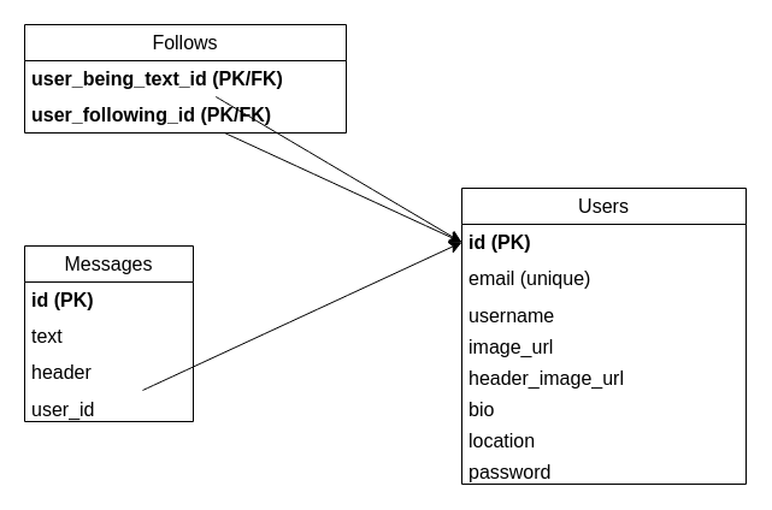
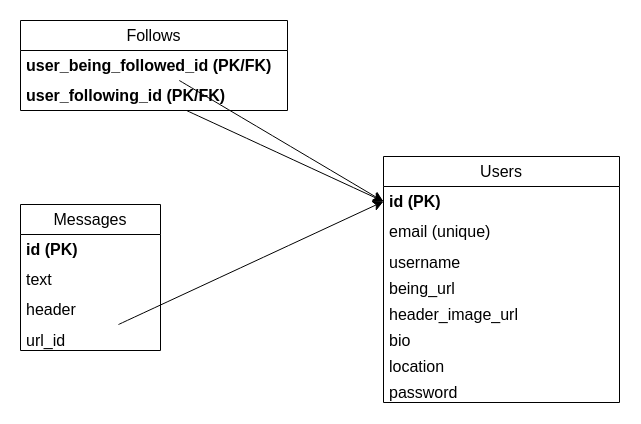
  <mxCell id="0" />
  <mxCell id="1" parent="0" />
  <mxCell id="2" value="Follows" style="swimlane;fontStyle=0;childLayout=stackLayout;horizontal=1;startSize=30;horizontalStack=0;resizeParent=1;resizeParentMax=0;resizeLast=0;collapsible=1;marginBottom=0;whiteSpace=wrap;html=1;fontSize=16;" vertex="1" parent="1"><mxGeometry x="20" y="20" width="267" height="90" as="geometry" /></mxCell>
- <mxCell id="3" value="user_being_text_id (PK/FK)" style="text;strokeColor=none;fillColor=none;align=left;verticalAlign=middle;spacingLeft=4;spacingRight=4;overflow=hidden;points=[[0,0.5],[1,0.5]];portConstraint=eastwest;rotatable=0;whiteSpace=wrap;html=1;fontSize=16;fontStyle=1" vertex="1" parent="2"><mxGeometry y="30" width="267" height="30" as="geometry" /></mxCell>
+ <mxCell id="3" value="user_being_followed_id (PK/FK)" style="text;strokeColor=none;fillColor=none;align=left;verticalAlign=middle;spacingLeft=4;spacingRight=4;overflow=hidden;points=[[0,0.5],[1,0.5]];portConstraint=eastwest;rotatable=0;whiteSpace=wrap;html=1;fontSize=16;fontStyle=1" vertex="1" parent="2"><mxGeometry y="30" width="267" height="30" as="geometry" /></mxCell>
  <mxCell id="4" value="user_following_id (PK/FK)" style="text;strokeColor=none;fillColor=none;align=left;verticalAlign=middle;spacingLeft=4;spacingRight=4;overflow=hidden;points=[[0,0.5],[1,0.5]];portConstraint=eastwest;rotatable=0;whiteSpace=wrap;html=1;fontSize=16;fontStyle=1" vertex="1" parent="2"><mxGeometry y="60" width="267" height="30" as="geometry" /></mxCell>
  <mxCell id="5" value="Users" style="swimlane;fontStyle=0;childLayout=stackLayout;horizontal=1;startSize=30;horizontalStack=0;resizeParent=1;resizeParentMax=0;resizeLast=0;collapsible=1;marginBottom=0;whiteSpace=wrap;html=1;fontSize=16;" vertex="1" parent="1"><mxGeometry x="383" width="236" height="246" as="geometry" y="156" /></mxCell>
  <mxCell id="6" value="id (PK)" style="text;strokeColor=none;fillColor=none;align=left;verticalAlign=middle;spacingLeft=4;spacingRight=4;overflow=hidden;points=[[0,0.5],[1,0.5]];portConstraint=eastwest;rotatable=0;whiteSpace=wrap;html=1;fontSize=16;fontStyle=1" vertex="1" parent="5"><mxGeometry y="30" width="236" height="30" as="geometry" /></mxCell>
  <mxCell id="7" value="&lt;span style=&quot;font-weight: normal;&quot;&gt;email (unique)&lt;/span&gt;" style="text;strokeColor=none;fillColor=none;align=left;verticalAlign=middle;spacingLeft=4;spacingRight=4;overflow=hidden;points=[[0,0.5],[1,0.5]];portConstraint=eastwest;rotatable=0;whiteSpace=wrap;html=1;fontSize=16;fontStyle=1" vertex="1" parent="5"><mxGeometry y="60" width="236" height="30" as="geometry" /></mxCell>
  <mxCell id="8" value="username" style="text;strokeColor=none;fillColor=none;align=left;verticalAlign=top;spacingLeft=4;spacingRight=4;overflow=hidden;rotatable=0;points=[[0,0.5],[1,0.5]];portConstraint=eastwest;whiteSpace=wrap;html=1;fontSize=16;" vertex="1" parent="5"><mxGeometry y="90" width="236" height="26" as="geometry" /></mxCell>
- <mxCell id="9" value="image_url" style="text;strokeColor=none;fillColor=none;align=left;verticalAlign=top;spacingLeft=4;spacingRight=4;overflow=hidden;rotatable=0;points=[[0,0.5],[1,0.5]];portConstraint=eastwest;whiteSpace=wrap;html=1;fontSize=16;" vertex="1" parent="5"><mxGeometry y="116" width="236" height="26" as="geometry" /></mxCell>
+ <mxCell id="9" value="being_url" style="text;strokeColor=none;fillColor=none;align=left;verticalAlign=top;spacingLeft=4;spacingRight=4;overflow=hidden;rotatable=0;points=[[0,0.5],[1,0.5]];portConstraint=eastwest;whiteSpace=wrap;html=1;fontSize=16;" vertex="1" parent="5"><mxGeometry y="116" width="236" height="26" as="geometry" /></mxCell>
  <mxCell id="10" value="header_image_url" style="text;strokeColor=none;fillColor=none;align=left;verticalAlign=top;spacingLeft=4;spacingRight=4;overflow=hidden;rotatable=0;points=[[0,0.5],[1,0.5]];portConstraint=eastwest;whiteSpace=wrap;html=1;fontSize=16;" vertex="1" parent="5"><mxGeometry y="142" width="236" height="26" as="geometry" /></mxCell>
  <mxCell id="11" value="bio" style="text;strokeColor=none;fillColor=none;align=left;verticalAlign=top;spacingLeft=4;spacingRight=4;overflow=hidden;rotatable=0;points=[[0,0.5],[1,0.5]];portConstraint=eastwest;whiteSpace=wrap;html=1;fontSize=16;" vertex="1" parent="5"><mxGeometry y="168" width="236" height="26" as="geometry" /></mxCell>
  <mxCell id="12" value="location" style="text;strokeColor=none;fillColor=none;align=left;verticalAlign=top;spacingLeft=4;spacingRight=4;overflow=hidden;rotatable=0;points=[[0,0.5],[1,0.5]];portConstraint=eastwest;whiteSpace=wrap;html=1;fontSize=16;" vertex="1" parent="5"><mxGeometry y="194" width="236" height="26" as="geometry" /></mxCell>
  <mxCell id="13" value="password" style="text;strokeColor=none;fillColor=none;align=left;verticalAlign=top;spacingLeft=4;spacingRight=4;overflow=hidden;rotatable=0;points=[[0,0.5],[1,0.5]];portConstraint=eastwest;whiteSpace=wrap;html=1;fontSize=16;" vertex="1" parent="5"><mxGeometry y="220" width="236" height="26" as="geometry" /></mxCell>
  <mxCell id="14" value="Messages" style="swimlane;fontStyle=0;childLayout=stackLayout;horizontal=1;startSize=30;horizontalStack=0;resizeParent=1;resizeParentMax=0;resizeLast=0;collapsible=1;marginBottom=0;whiteSpace=wrap;html=1;fontSize=16;" vertex="1" parent="1"><mxGeometry x="20" y="204" width="140" height="146" as="geometry" /></mxCell>
  <mxCell id="15" value="id (PK)" style="text;strokeColor=none;fillColor=none;align=left;verticalAlign=middle;spacingLeft=4;spacingRight=4;overflow=hidden;points=[[0,0.5],[1,0.5]];portConstraint=eastwest;rotatable=0;whiteSpace=wrap;html=1;fontSize=16;fontStyle=1" vertex="1" parent="14"><mxGeometry y="30" width="140" height="30" as="geometry" /></mxCell>
  <mxCell id="16" value="text" style="text;strokeColor=none;fillColor=none;align=left;verticalAlign=middle;spacingLeft=4;spacingRight=4;overflow=hidden;points=[[0,0.5],[1,0.5]];portConstraint=eastwest;rotatable=0;whiteSpace=wrap;html=1;fontSize=16;" vertex="1" parent="14"><mxGeometry y="60" width="140" height="30" as="geometry" /></mxCell>
  <mxCell id="17" value="header" style="text;strokeColor=none;fillColor=none;align=left;verticalAlign=middle;spacingLeft=4;spacingRight=4;overflow=hidden;points=[[0,0.5],[1,0.5]];portConstraint=eastwest;rotatable=0;whiteSpace=wrap;html=1;fontSize=16;" vertex="1" parent="14"><mxGeometry y="90" width="140" height="30" as="geometry" /></mxCell>
- <mxCell id="18" value="user_id" style="text;strokeColor=none;fillColor=none;align=left;verticalAlign=top;spacingLeft=4;spacingRight=4;overflow=hidden;rotatable=0;points=[[0,0.5],[1,0.5]];portConstraint=eastwest;whiteSpace=wrap;html=1;fontSize=16;" vertex="1" parent="14"><mxGeometry y="120" width="140" height="26" as="geometry" /></mxCell>
+ <mxCell id="18" value="url_id" style="text;strokeColor=none;fillColor=none;align=left;verticalAlign=top;spacingLeft=4;spacingRight=4;overflow=hidden;rotatable=0;points=[[0,0.5],[1,0.5]];portConstraint=eastwest;whiteSpace=wrap;html=1;fontSize=16;" vertex="1" parent="14"><mxGeometry y="120" width="140" height="26" as="geometry" /></mxCell>
  <mxCell id="19" style="edgeStyle=none;curved=1;rounded=0;orthogonalLoop=1;jettySize=auto;html=1;entryX=0;entryY=0.5;entryDx=0;entryDy=0;fontSize=12;startSize=8;endSize=8;" edge="1" parent="1" source="18" target="6"><mxGeometry relative="1" as="geometry" /></mxCell>
  <mxCell id="20" style="edgeStyle=none;curved=1;rounded=0;orthogonalLoop=1;jettySize=auto;html=1;entryX=0;entryY=0.5;entryDx=0;entryDy=0;fontSize=12;startSize=8;endSize=8;" edge="1" parent="1" source="4" target="6"><mxGeometry relative="1" as="geometry" /></mxCell>
  <mxCell id="21" style="edgeStyle=none;curved=1;rounded=0;orthogonalLoop=1;jettySize=auto;html=1;entryX=0;entryY=0.5;entryDx=0;entryDy=0;fontSize=12;startSize=8;endSize=8;" edge="1" parent="1" source="3" target="6"><mxGeometry relative="1" as="geometry" /></mxCell>
